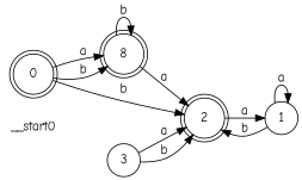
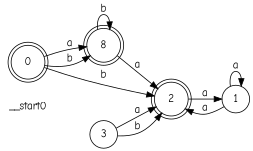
  digraph {
    fontname="Comic Neue"
    rankdir=LR
    node [fontname="Comic Neue" shape=doublecircle color=black fillcolor=white style="rounded,filled"]
    edge [fontname="Comic Neue"]
    __start0 [shape=none color="" fillcolor="" style=""]
    n2 [label=0]
    n3 [label=8]
    n4 [label=2]
    n5 [label=1 shape=circle style=filled]
    n6 [label=3 shape=circle style=filled]
    n2 -> n3 [label=a]
    n2 -> n3 [label=b]
    n2 -> n4 [label=b]
    n3 -> n3 [label=b]
    n3 -> n4 [label=a]
    n4 -> n5 [label=a]
-   n5 -> n4 [label=b]
+   n5 -> n4 [label=a]
    n5 -> n5 [label=a]
    n6 -> n4 [label=a]
    n6 -> n4 [label=b]
  }
